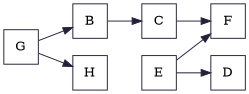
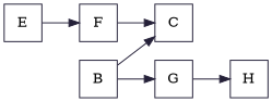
  digraph {
    color="#242038"
    rankdir=LR
    node [color="#242038" shape=square]
    edge [color="#242038"]
    B
    C
    G
    H
    F
    E
-   D
    B -> C
-   G -> B
+   B -> G
    G -> H
-   C -> F
+   F -> C
    E -> F
-   E -> D
  }
